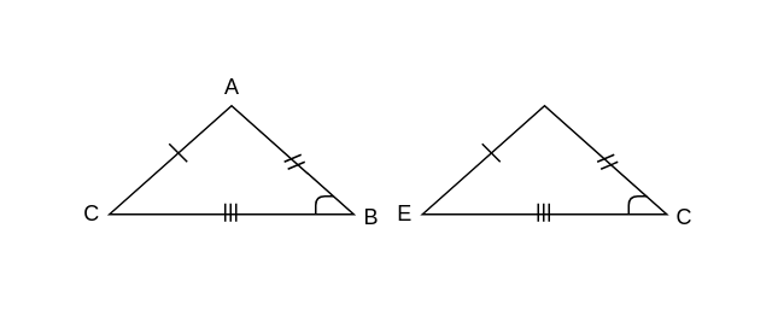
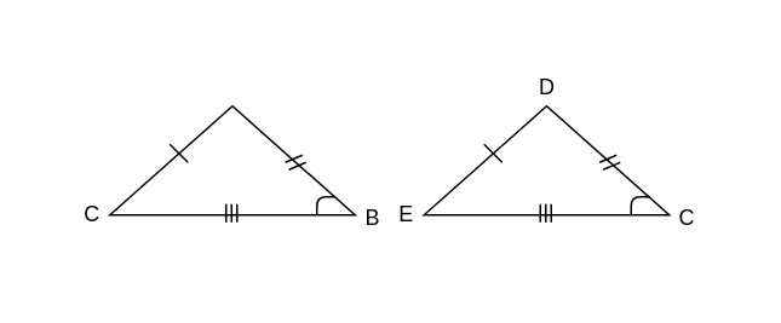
  <mxCell id="0" />
  <mxCell id="1" parent="0" />
  <mxCell id="2" value="" style="triangle;whiteSpace=wrap;html=1;rotation=-90;" vertex="1" parent="1"><mxGeometry x="97.5" y="20.5" width="60" height="135" as="geometry" /></mxCell>
  <mxCell id="3" value="" style="endArrow=none;html=1;exitX=0.667;exitY=0.923;exitDx=0;exitDy=0;exitPerimeter=0;" edge="1" parent="1"><mxGeometry width="50" height="50" relative="1" as="geometry"><mxPoint x="156.605" y="88.98" as="sourcePoint" /><mxPoint x="166" y="85" as="targetPoint" /></mxGeometry></mxCell>
  <mxCell id="4" value="" style="endArrow=none;html=1;exitX=0.667;exitY=0.923;exitDx=0;exitDy=0;exitPerimeter=0;" edge="1" parent="1"><mxGeometry width="50" height="50" relative="1" as="geometry"><mxPoint x="93.005" y="78.98" as="sourcePoint" /><mxPoint x="103" y="89" as="targetPoint" /></mxGeometry></mxCell>
  <mxCell id="5" value="" style="endArrow=none;html=1;exitX=0.667;exitY=0.923;exitDx=0;exitDy=0;exitPerimeter=0;" edge="1" parent="1"><mxGeometry width="50" height="50" relative="1" as="geometry"><mxPoint x="158.605" y="92.98" as="sourcePoint" /><mxPoint x="168" y="89" as="targetPoint" /></mxGeometry></mxCell>
  <mxCell id="6" value="" style="endArrow=none;html=1;" edge="1" parent="1"><mxGeometry width="50" height="50" relative="1" as="geometry"><mxPoint x="130" y="122" as="sourcePoint" /><mxPoint x="130" y="112" as="targetPoint" /></mxGeometry></mxCell>
  <mxCell id="7" value="" style="endArrow=none;html=1;" edge="1" parent="1"><mxGeometry width="50" height="50" relative="1" as="geometry"><mxPoint x="127" y="122" as="sourcePoint" /><mxPoint x="127" y="112" as="targetPoint" /></mxGeometry></mxCell>
  <mxCell id="8" value="" style="endArrow=none;html=1;" edge="1" parent="1"><mxGeometry width="50" height="50" relative="1" as="geometry"><mxPoint x="124" y="122" as="sourcePoint" /><mxPoint x="124" y="112" as="targetPoint" /></mxGeometry></mxCell>
  <mxCell id="9" value="" style="endArrow=none;html=1;" edge="1" parent="1"><mxGeometry width="50" height="50" relative="1" as="geometry"><mxPoint x="174" y="118" as="sourcePoint" /><mxPoint x="184" y="108" as="targetPoint" /><Array as="points"><mxPoint x="174" y="108" /></Array></mxGeometry></mxCell>
- <mxCell id="10" value="A" style="text;html=1;strokeColor=none;fillColor=none;align=center;verticalAlign=middle;whiteSpace=wrap;rounded=0;" vertex="1" parent="1"><mxGeometry x="97.5" y="33" width="60" height="30" as="geometry" /></mxCell>
  <mxCell id="11" value="B" style="text;html=1;strokeColor=none;fillColor=none;align=center;verticalAlign=middle;whiteSpace=wrap;rounded=0;" vertex="1" parent="1"><mxGeometry x="174.5" y="105" width="60" height="30" as="geometry" /></mxCell>
  <mxCell id="12" value="C" style="text;html=1;strokeColor=none;fillColor=none;align=center;verticalAlign=middle;whiteSpace=wrap;rounded=0;" vertex="1" parent="1"><mxGeometry x="20.5" y="103" width="59" height="30" as="geometry" /></mxCell>
  <mxCell id="13" value="" style="triangle;whiteSpace=wrap;html=1;rotation=-90;" vertex="1" parent="1"><mxGeometry x="270.5" y="20.5" width="60" height="135" as="geometry" /></mxCell>
  <mxCell id="14" value="" style="endArrow=none;html=1;exitX=0.667;exitY=0.923;exitDx=0;exitDy=0;exitPerimeter=0;" edge="1" parent="1"><mxGeometry width="50" height="50" relative="1" as="geometry"><mxPoint x="329.605" y="88.98" as="sourcePoint" /><mxPoint x="339" y="85" as="targetPoint" /></mxGeometry></mxCell>
  <mxCell id="15" value="" style="endArrow=none;html=1;exitX=0.667;exitY=0.923;exitDx=0;exitDy=0;exitPerimeter=0;" edge="1" parent="1"><mxGeometry width="50" height="50" relative="1" as="geometry"><mxPoint x="266.005" y="78.98" as="sourcePoint" /><mxPoint x="276" y="89" as="targetPoint" /></mxGeometry></mxCell>
  <mxCell id="16" value="" style="endArrow=none;html=1;exitX=0.667;exitY=0.923;exitDx=0;exitDy=0;exitPerimeter=0;" edge="1" parent="1"><mxGeometry width="50" height="50" relative="1" as="geometry"><mxPoint x="331.605" y="92.98" as="sourcePoint" /><mxPoint x="341" y="89" as="targetPoint" /></mxGeometry></mxCell>
  <mxCell id="17" value="" style="endArrow=none;html=1;" edge="1" parent="1"><mxGeometry width="50" height="50" relative="1" as="geometry"><mxPoint x="303" y="122" as="sourcePoint" /><mxPoint x="303" y="112" as="targetPoint" /></mxGeometry></mxCell>
  <mxCell id="18" value="" style="endArrow=none;html=1;" edge="1" parent="1"><mxGeometry width="50" height="50" relative="1" as="geometry"><mxPoint x="300" y="122" as="sourcePoint" /><mxPoint x="300" y="112" as="targetPoint" /></mxGeometry></mxCell>
  <mxCell id="19" value="" style="endArrow=none;html=1;" edge="1" parent="1"><mxGeometry width="50" height="50" relative="1" as="geometry"><mxPoint x="297" y="122" as="sourcePoint" /><mxPoint x="297" y="112" as="targetPoint" /></mxGeometry></mxCell>
  <mxCell id="20" value="" style="endArrow=none;html=1;" edge="1" parent="1"><mxGeometry width="50" height="50" relative="1" as="geometry"><mxPoint x="347" y="118" as="sourcePoint" /><mxPoint x="357" y="108" as="targetPoint" /><Array as="points"><mxPoint x="347" y="108" /></Array></mxGeometry></mxCell>
+ <mxCell id="21" value="D" style="text;html=1;strokeColor=none;fillColor=none;align=center;verticalAlign=middle;whiteSpace=wrap;rounded=0;" vertex="1" parent="1"><mxGeometry x="270.5" y="33" width="60" height="30" as="geometry" /></mxCell>
  <mxCell id="22" value="C" style="text;html=1;strokeColor=none;fillColor=none;align=center;verticalAlign=middle;whiteSpace=wrap;rounded=0;" vertex="1" parent="1"><mxGeometry x="347.5" y="105" width="60" height="30" as="geometry" /></mxCell>
  <mxCell id="23" value="E" style="text;html=1;strokeColor=none;fillColor=none;align=center;verticalAlign=middle;whiteSpace=wrap;rounded=0;" vertex="1" parent="1"><mxGeometry x="193.5" y="103" width="59" height="30" as="geometry" /></mxCell>
